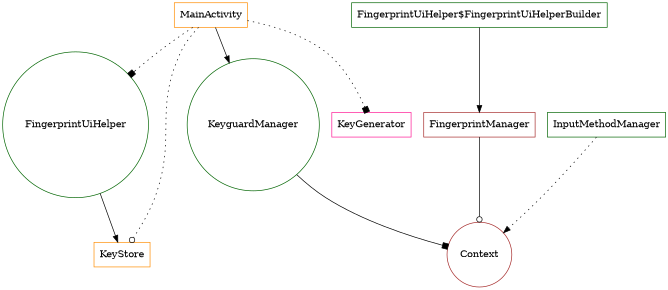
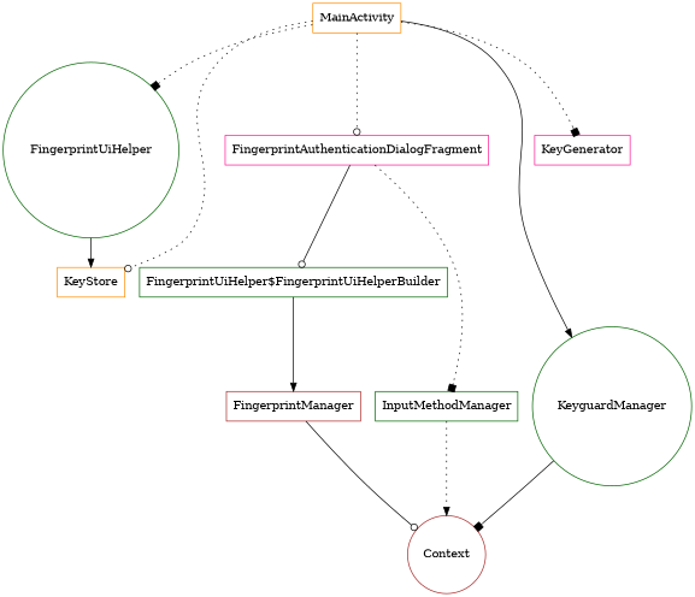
  digraph {
    concentrate=true
    node [color=darkgreen shape=box]
    edge [arrowhead=normal style=solid]
    n1 [label=FingerprintUiHelper shape=circle]
    KeyStore [color=darkorange]
    n3 [label="FingerprintUiHelper$FingerprintUiHelperBuilder"]
    FingerprintManager [color=brown]
    Context [color=brown shape=circle]
+   FingerprintAuthenticationDialogFragment [color=deeppink]
    InputMethodManager
    KeyguardManager [shape=circle]
    MainActivity [color=darkorange]
    KeyGenerator [color=deeppink]
    n1 -> KeyStore
    n3 -> FingerprintManager
    FingerprintManager -> Context [arrowhead=odot]
+   FingerprintAuthenticationDialogFragment -> n3 [arrowhead=odot]
+   FingerprintAuthenticationDialogFragment -> InputMethodManager [arrowhead=box style=dotted]
    InputMethodManager -> Context [style=dotted]
    KeyguardManager -> Context [arrowhead=box]
    MainActivity -> n1 [arrowhead=box style=dotted]
    MainActivity -> KeyStore [arrowhead=odot style=dotted]
+   MainActivity -> FingerprintAuthenticationDialogFragment [arrowhead=odot style=dotted]
    MainActivity -> KeyguardManager
    MainActivity -> KeyGenerator [arrowhead=box style=dotted]
  }
